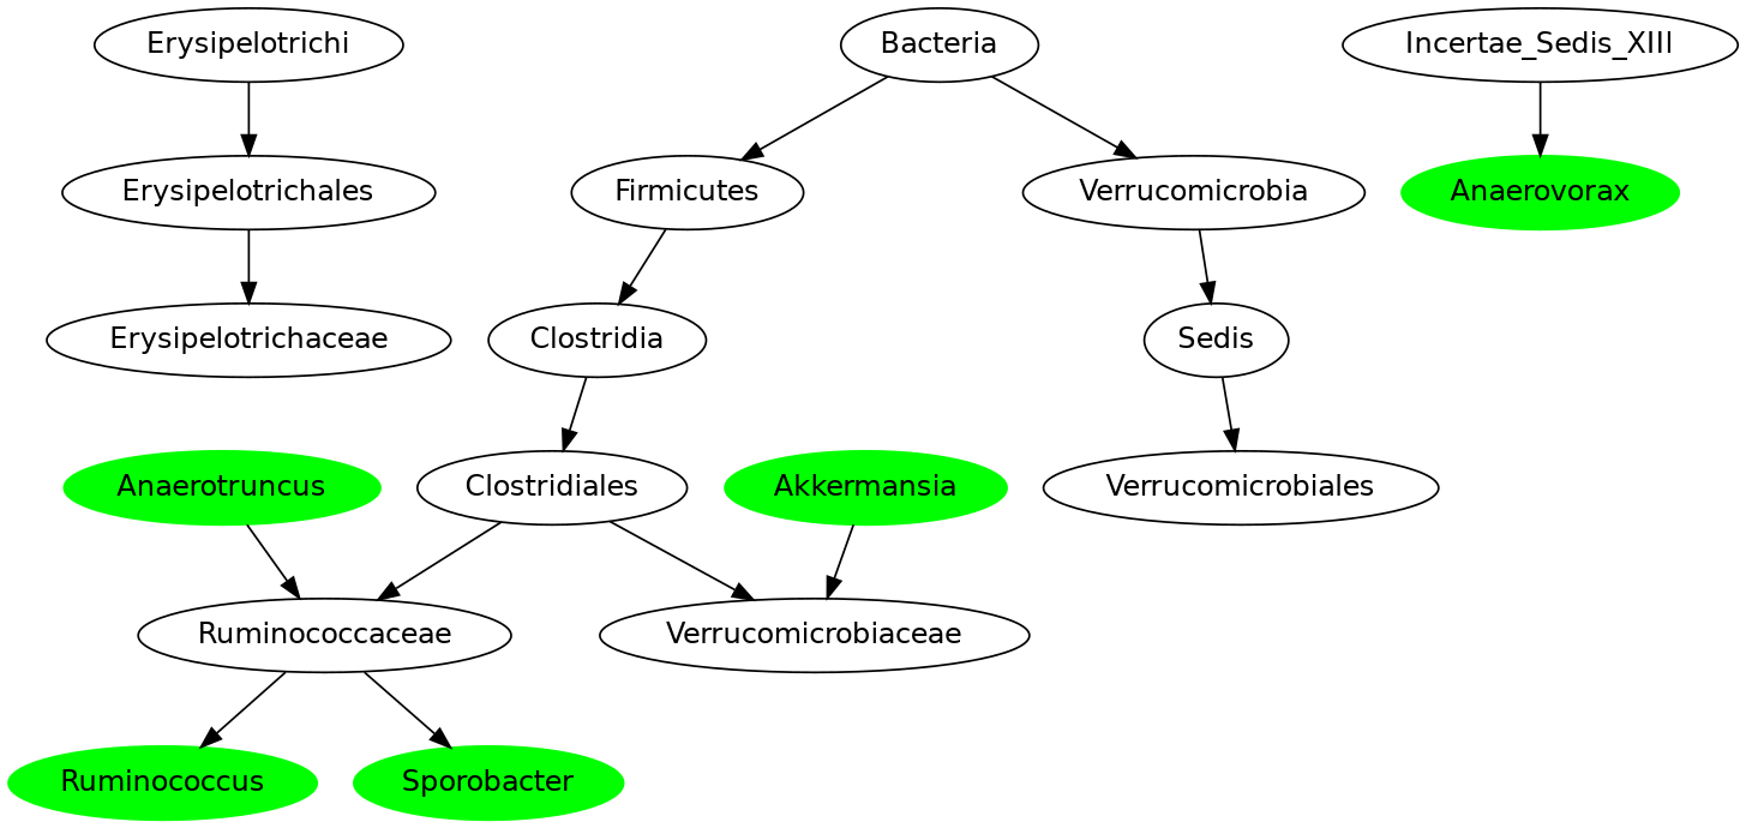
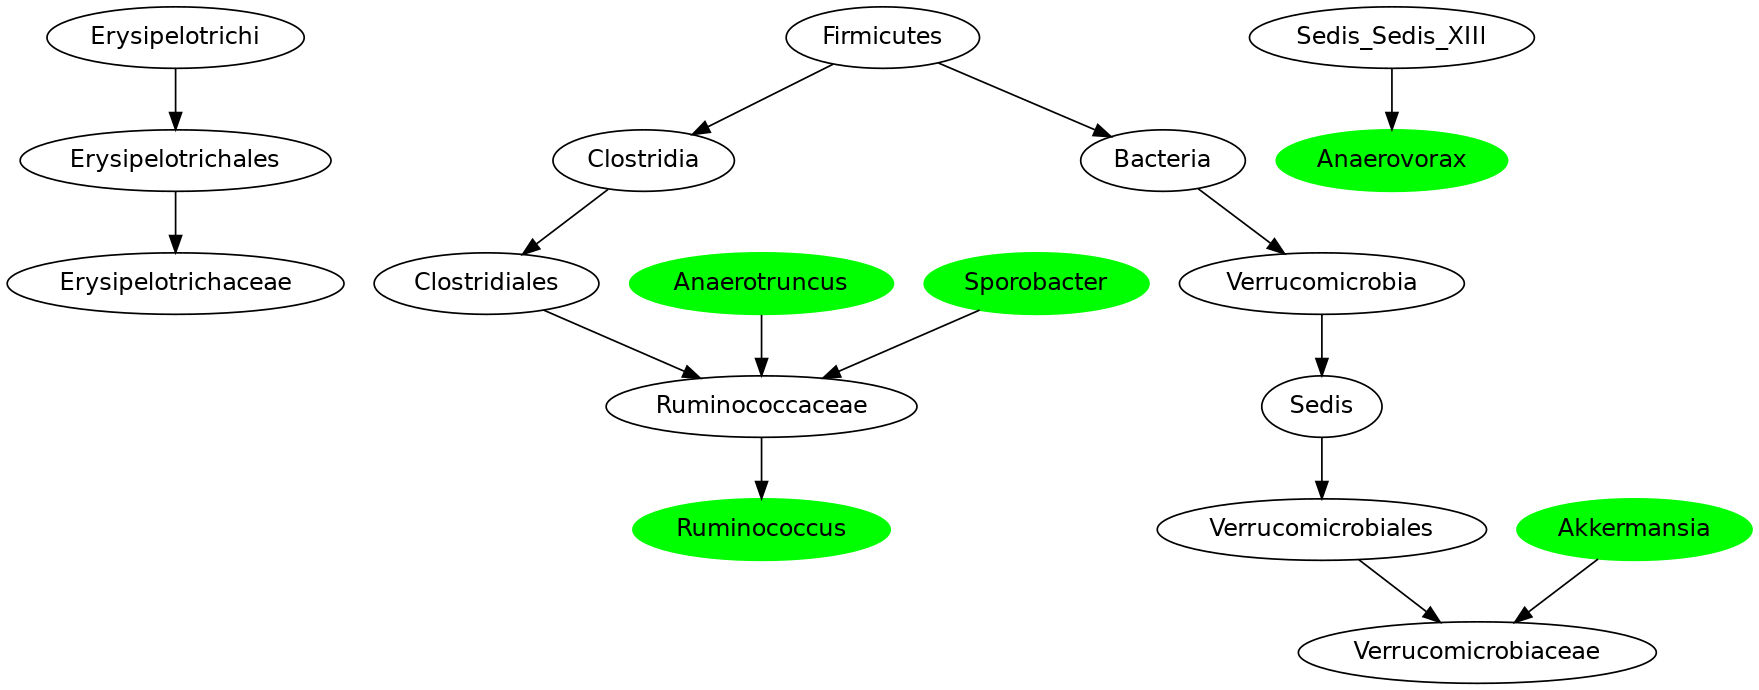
  digraph {
    fontname="DejaVu Sans"
    node [fontname="DejaVu Sans"]
    edge [fontname="DejaVu Sans"]
    n1 [label=Erysipelotrichaceae]
    n2 [label=Erysipelotrichales]
    n3 [label=Erysipelotrichi]
    n4 [label=Firmicutes]
    n5 [label=Clostridia]
    n6 [label=Clostridiales]
    n7 [label=Bacteria]
    n8 [label=Verrucomicrobia]
    n9 [label=Sedis]
    n10 [color=green label=Anaerotruncus style=filled]
    n11 [label=Ruminococcaceae]
    n12 [color=green label=Ruminococcus style=filled]
    n13 [color=green label=Sporobacter style=filled]
-   n14 [label=Incertae_Sedis_XIII]
+   n14 [label=Sedis_Sedis_XIII]
    n15 [color=green label=Anaerovorax style=filled]
    n16 [color=green label=Akkermansia style=filled]
    n17 [label=Verrucomicrobiaceae]
    n18 [label=Verrucomicrobiales]
    n2 -> n1
    n3 -> n2
    n4 -> n5
    n5 -> n6
    n6 -> n11
-   n7 -> n4
+   n4 -> n7
    n7 -> n8
    n8 -> n9
    n9 -> n18
    n10 -> n11
    n11 -> n12
-   n11 -> n13
+   n13 -> n11
    n14 -> n15
    n16 -> n17
-   n6 -> n17
+   n18 -> n17
  }
